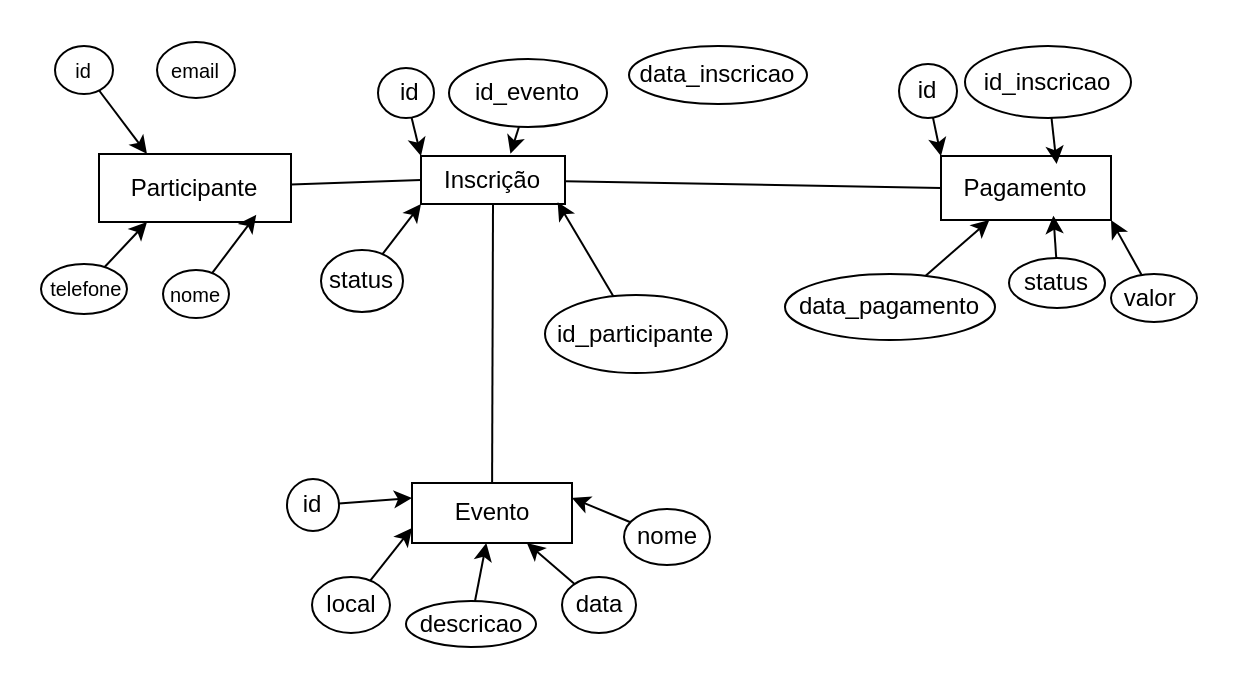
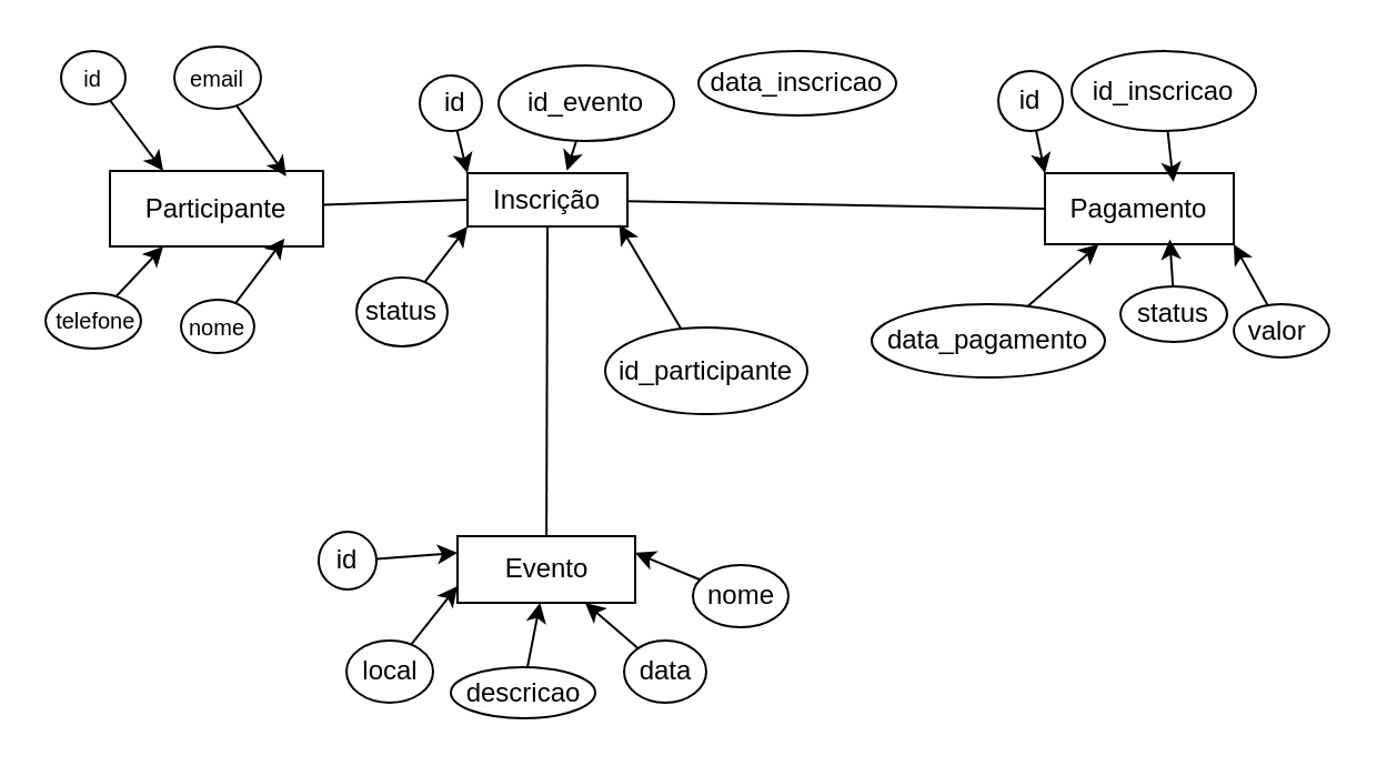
  <mxCell id="0" />
  <mxCell id="1" parent="0" />
  <mxCell id="2" style="edgeStyle=none;html=1;entryX=0;entryY=0.5;entryDx=0;entryDy=0;endArrow=none;endFill=0;" edge="1" parent="1" source="3" target="8"><mxGeometry relative="1" as="geometry" /></mxCell>
  <mxCell id="3" value="Participante" style="whiteSpace=wrap;html=1;" parent="1" vertex="1"><mxGeometry x="49" y="76.5" width="96" height="34" as="geometry" /></mxCell>
  <mxCell id="4" style="edgeStyle=none;html=1;entryX=0.5;entryY=1;entryDx=0;entryDy=0;endArrow=none;endFill=0;" edge="1" parent="1" source="5" target="8"><mxGeometry relative="1" as="geometry" /></mxCell>
  <mxCell id="5" value="Evento" style="whiteSpace=wrap;html=1;" parent="1" vertex="1"><mxGeometry x="205.5" y="241" width="80" height="30" as="geometry" /></mxCell>
  <mxCell id="6" value="Pagamento" style="whiteSpace=wrap;html=1;" parent="1" vertex="1"><mxGeometry x="470" y="77.5" width="85" height="32" as="geometry" /></mxCell>
  <mxCell id="7" style="edgeStyle=none;html=1;entryX=0;entryY=0.5;entryDx=0;entryDy=0;endArrow=none;endFill=0;" edge="1" parent="1" source="8" target="6"><mxGeometry relative="1" as="geometry" /></mxCell>
  <mxCell id="8" value="Inscrição" style="whiteSpace=wrap;html=1;" parent="1" vertex="1"><mxGeometry x="210" y="77.5" width="72" height="24" as="geometry" /></mxCell>
  <mxCell id="9" style="edgeStyle=none;html=1;entryX=0.25;entryY=0;entryDx=0;entryDy=0;" edge="1" parent="1" source="10" target="3"><mxGeometry relative="1" as="geometry" /></mxCell>
  <mxCell id="10" value="id" style="ellipse;whiteSpace=wrap;html=1;fontSize=10;" parent="1" vertex="1"><mxGeometry x="27" y="22.5" width="29" height="24" as="geometry" /></mxCell>
  <mxCell id="11" value="nome" style="ellipse;whiteSpace=wrap;html=1;fontSize=10;" parent="1" vertex="1"><mxGeometry x="81" y="134.5" width="33" height="24" as="geometry" /></mxCell>
  <mxCell id="12" value="email" style="ellipse;whiteSpace=wrap;html=1;fontSize=10;" parent="1" vertex="1"><mxGeometry x="78" y="20.5" width="39" height="28" as="geometry" /></mxCell>
  <mxCell id="13" style="edgeStyle=none;html=1;entryX=0.25;entryY=1;entryDx=0;entryDy=0;" edge="1" parent="1" source="14" target="3"><mxGeometry relative="1" as="geometry" /></mxCell>
  <mxCell id="14" value="&amp;nbsp;telefone" style="ellipse;whiteSpace=wrap;html=1;fontSize=10;" parent="1" vertex="1"><mxGeometry x="20" y="131.5" width="43" height="25" as="geometry" /></mxCell>
  <mxCell id="15" style="edgeStyle=none;html=1;entryX=0;entryY=0.25;entryDx=0;entryDy=0;" edge="1" parent="1" source="16" target="5"><mxGeometry relative="1" as="geometry" /></mxCell>
  <mxCell id="16" value="id" style="ellipse;whiteSpace=wrap;html=1;" parent="1" vertex="1"><mxGeometry x="143" y="239" width="26" height="26" as="geometry" /></mxCell>
  <mxCell id="17" style="edgeStyle=none;html=1;entryX=1;entryY=0.25;entryDx=0;entryDy=0;" edge="1" parent="1" source="18" target="5"><mxGeometry relative="1" as="geometry" /></mxCell>
  <mxCell id="18" value="nome" style="ellipse;whiteSpace=wrap;html=1;" parent="1" vertex="1"><mxGeometry x="311.5" y="254" width="43" height="28" as="geometry" /></mxCell>
  <mxCell id="19" style="edgeStyle=none;html=1;" edge="1" parent="1" source="20" target="5"><mxGeometry relative="1" as="geometry" /></mxCell>
  <mxCell id="20" value="descricao" style="ellipse;whiteSpace=wrap;html=1;" parent="1" vertex="1"><mxGeometry x="202.5" y="300" width="65" height="23" as="geometry" /></mxCell>
  <mxCell id="21" style="edgeStyle=none;html=1;entryX=0;entryY=0.75;entryDx=0;entryDy=0;" edge="1" parent="1" source="22" target="5"><mxGeometry relative="1" as="geometry" /></mxCell>
  <mxCell id="22" value="local" style="ellipse;whiteSpace=wrap;html=1;" parent="1" vertex="1"><mxGeometry x="155.5" y="288" width="39" height="28" as="geometry" /></mxCell>
  <mxCell id="23" style="edgeStyle=none;html=1;" edge="1" parent="1" source="24" target="5"><mxGeometry relative="1" as="geometry" /></mxCell>
  <mxCell id="24" value="data" style="ellipse;whiteSpace=wrap;html=1;" parent="1" vertex="1"><mxGeometry x="280.5" y="288" width="37" height="28" as="geometry" /></mxCell>
  <mxCell id="25" style="edgeStyle=none;html=1;entryX=0;entryY=0;entryDx=0;entryDy=0;" parent="1" source="26" target="6" edge="1"><mxGeometry relative="1" as="geometry" /></mxCell>
  <mxCell id="26" value="id" style="ellipse;whiteSpace=wrap;html=1;" parent="1" vertex="1"><mxGeometry x="449" y="31.5" width="29" height="27" as="geometry" /></mxCell>
  <mxCell id="27" value="id_inscricao" style="ellipse;whiteSpace=wrap;html=1;" parent="1" vertex="1"><mxGeometry x="482" y="22.5" width="83" height="36" as="geometry" /></mxCell>
  <mxCell id="28" style="edgeStyle=none;html=1;entryX=1;entryY=1;entryDx=0;entryDy=0;" edge="1" parent="1" source="29" target="6"><mxGeometry relative="1" as="geometry" /></mxCell>
  <mxCell id="29" value="valor&amp;nbsp;" style="ellipse;whiteSpace=wrap;html=1;" parent="1" vertex="1"><mxGeometry x="555" y="136.5" width="43" height="24" as="geometry" /></mxCell>
  <mxCell id="30" style="edgeStyle=none;html=1;" edge="1" parent="1" source="31" target="6"><mxGeometry relative="1" as="geometry" /></mxCell>
  <mxCell id="31" value="data_pagamento" style="ellipse;whiteSpace=wrap;html=1;" parent="1" vertex="1"><mxGeometry x="392" y="136.5" width="105" height="33" as="geometry" /></mxCell>
  <mxCell id="32" value="status" style="ellipse;whiteSpace=wrap;html=1;" parent="1" vertex="1"><mxGeometry x="504" y="128.5" width="48" height="25" as="geometry" /></mxCell>
  <mxCell id="33" style="edgeStyle=none;html=1;entryX=0;entryY=0;entryDx=0;entryDy=0;" parent="1" source="34" target="8" edge="1"><mxGeometry relative="1" as="geometry" /></mxCell>
  <mxCell id="34" value="&amp;nbsp;id" style="ellipse;whiteSpace=wrap;html=1;" parent="1" vertex="1"><mxGeometry x="188.5" y="33.5" width="28" height="25" as="geometry" /></mxCell>
  <mxCell id="35" style="edgeStyle=none;html=1;entryX=0.621;entryY=-0.047;entryDx=0;entryDy=0;entryPerimeter=0;" parent="1" source="36" target="8" edge="1"><mxGeometry relative="1" as="geometry" /></mxCell>
  <mxCell id="36" value="id_evento" style="ellipse;whiteSpace=wrap;html=1;" parent="1" vertex="1"><mxGeometry x="224" y="29" width="79" height="34" as="geometry" /></mxCell>
  <mxCell id="37" style="edgeStyle=none;html=1;entryX=0.949;entryY=0.963;entryDx=0;entryDy=0;entryPerimeter=0;" parent="1" source="38" target="8" edge="1"><mxGeometry relative="1" as="geometry" /></mxCell>
  <mxCell id="38" value="id_participante" style="ellipse;whiteSpace=wrap;html=1;" parent="1" vertex="1"><mxGeometry x="272" y="147" width="91" height="39" as="geometry" /></mxCell>
  <mxCell id="39" value="data_inscricao" style="ellipse;whiteSpace=wrap;html=1;" parent="1" vertex="1"><mxGeometry x="314" y="22.5" width="89" height="29" as="geometry" /></mxCell>
  <mxCell id="40" style="edgeStyle=none;html=1;entryX=0;entryY=1;entryDx=0;entryDy=0;" parent="1" source="41" target="8" edge="1"><mxGeometry relative="1" as="geometry" /></mxCell>
  <mxCell id="41" value="status" style="ellipse;whiteSpace=wrap;html=1;" parent="1" vertex="1"><mxGeometry x="160" y="124.5" width="41" height="31" as="geometry" /></mxCell>
+ <mxCell id="42" style="edgeStyle=none;html=1;entryX=0.827;entryY=0.071;entryDx=0;entryDy=0;entryPerimeter=0;" edge="1" parent="1" source="12" target="3"><mxGeometry relative="1" as="geometry" /></mxCell>
  <mxCell id="43" style="edgeStyle=none;html=1;entryX=0.819;entryY=0.894;entryDx=0;entryDy=0;entryPerimeter=0;" edge="1" parent="1" source="11" target="3"><mxGeometry relative="1" as="geometry" /></mxCell>
  <mxCell id="44" style="edgeStyle=none;html=1;entryX=0.661;entryY=0.932;entryDx=0;entryDy=0;entryPerimeter=0;" edge="1" parent="1" source="32" target="6"><mxGeometry relative="1" as="geometry" /></mxCell>
  <mxCell id="45" style="edgeStyle=none;html=1;entryX=0.68;entryY=0.125;entryDx=0;entryDy=0;entryPerimeter=0;" edge="1" parent="1" source="27" target="6"><mxGeometry relative="1" as="geometry" /></mxCell>
